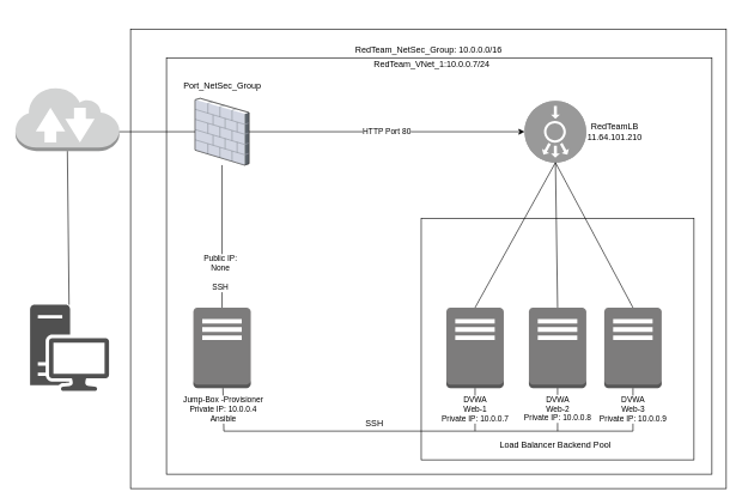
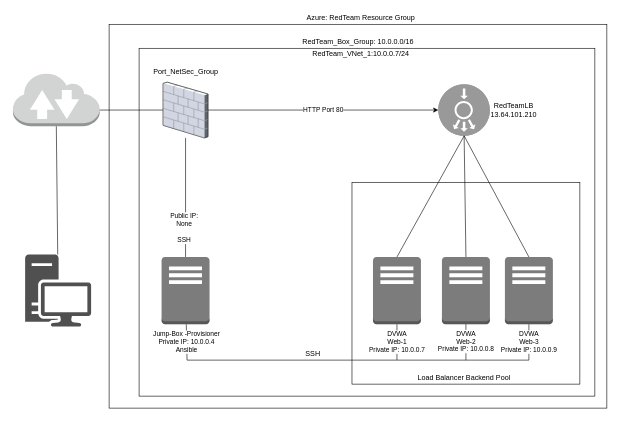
  <mxCell id="0" />
  <mxCell id="1" parent="0" />
  <mxCell id="2" value="" style="outlineConnect=0;dashed=0;verticalLabelPosition=bottom;verticalAlign=top;align=center;html=1;shape=mxgraph.aws3.internet_2;fillColor=#D2D3D3;gradientColor=none;" vertex="1" parent="1"><mxGeometry x="20.62" y="120" width="144.75" height="90" as="geometry" /></mxCell>
  <mxCell id="3" value="" style="fillColor=#999999;verticalLabelPosition=bottom;html=1;strokeColor=#ffffff;verticalAlign=top;align=center;points=[[0.145,0.145,0],[0.5,0,0],[0.855,0.145,0],[1,0.5,0],[0.855,0.855,0],[0.5,1,0],[0.145,0.855,0],[0,0.5,0]];pointerEvents=1;shape=mxgraph.cisco_safe.compositeIcon;bgIcon=ellipse;resIcon=mxgraph.cisco_safe.capability.load_balancer;direction=south;" vertex="1" parent="1"><mxGeometry x="730" y="140" width="86" height="86" as="geometry" /></mxCell>
  <mxCell id="4" value="" style="verticalLabelPosition=bottom;aspect=fixed;html=1;verticalAlign=top;strokeColor=none;align=center;outlineConnect=0;shape=mxgraph.citrix.firewall;" vertex="1" parent="1"><mxGeometry x="271" y="136.5" width="75" height="93" as="geometry" /></mxCell>
  <mxCell id="5" value="" style="pointerEvents=1;shadow=0;dashed=0;html=1;strokeColor=none;fillColor=#505050;labelPosition=center;verticalLabelPosition=bottom;verticalAlign=top;outlineConnect=0;align=center;shape=mxgraph.office.devices.workstation;" vertex="1" parent="1"><mxGeometry x="41" y="424" width="110" height="120" as="geometry" /></mxCell>
  <mxCell id="6" value="" style="endArrow=none;html=1;entryX=1;entryY=0.5;entryDx=0;entryDy=0;entryPerimeter=0;exitX=0.5;exitY=0;exitDx=0;exitDy=0;exitPerimeter=0;" edge="1" parent="1" source="13" target="3"><mxGeometry x="-0.704" y="-4" width="50" height="50" relative="1" as="geometry"><mxPoint x="666" y="428" as="sourcePoint" /><mxPoint x="661" y="360" as="targetPoint" /><mxPoint as="offset" /></mxGeometry></mxCell>
  <mxCell id="7" value="" style="endArrow=none;html=1;entryX=1;entryY=0.5;entryDx=0;entryDy=0;entryPerimeter=0;exitX=0.5;exitY=0;exitDx=0;exitDy=0;exitPerimeter=0;" edge="1" parent="1" target="3"><mxGeometry x="-0.722" y="3" width="50" height="50" relative="1" as="geometry"><mxPoint x="776" y="428" as="sourcePoint" /><mxPoint x="763.874" y="332.794" as="targetPoint" /><mxPoint as="offset" /></mxGeometry></mxCell>
  <mxCell id="8" value="" style="endArrow=none;html=1;entryX=1;entryY=0.5;entryDx=0;entryDy=0;entryPerimeter=0;exitX=0.5;exitY=0;exitDx=0;exitDy=0;exitPerimeter=0;" edge="1" parent="1" target="3"><mxGeometry x="-0.707" y="3" width="50" height="50" relative="1" as="geometry"><mxPoint x="881" y="428" as="sourcePoint" /><mxPoint x="776" y="386" as="targetPoint" /><mxPoint as="offset" /></mxGeometry></mxCell>
  <mxCell id="9" value="&lt;div&gt;DVWA&lt;/div&gt;&lt;div&gt;Web-3&lt;/div&gt;&lt;div&gt;Private IP: 10.0.0.9&lt;br&gt;&lt;/div&gt;" style="endArrow=none;html=1;exitX=0.5;exitY=1;exitDx=0;exitDy=0;exitPerimeter=0;" edge="1" parent="1"><mxGeometry width="50" height="50" relative="1" as="geometry"><mxPoint x="881" y="540" as="sourcePoint" /><mxPoint x="881" y="600" as="targetPoint" /></mxGeometry></mxCell>
  <mxCell id="10" value="&lt;div&gt;DVWA&lt;/div&gt;&lt;div&gt;Web-2&lt;/div&gt;&lt;div&gt;Private IP: 10.0.0.8&lt;br&gt;&lt;/div&gt;" style="endArrow=none;html=1;exitX=0.5;exitY=1;exitDx=0;exitDy=0;exitPerimeter=0;" edge="1" parent="1"><mxGeometry width="50" height="50" relative="1" as="geometry"><mxPoint x="776" y="538" as="sourcePoint" /><mxPoint x="776" y="600" as="targetPoint" /></mxGeometry></mxCell>
  <mxCell id="11" value="&lt;div&gt;DVWA&lt;/div&gt;&lt;div&gt;Web-1&lt;/div&gt;&lt;div&gt;Private IP: 10.0.0.7&lt;br&gt;&lt;/div&gt;" style="endArrow=none;html=1;exitX=0.5;exitY=1;exitDx=0;exitDy=0;exitPerimeter=0;" edge="1" parent="1" source="13"><mxGeometry width="50" height="50" relative="1" as="geometry"><mxPoint x="666" y="538" as="sourcePoint" /><mxPoint x="661" y="600" as="targetPoint" /><Array as="points"><mxPoint x="661" y="570" /></Array><mxPoint as="offset" /></mxGeometry></mxCell>
  <mxCell id="12" value="&lt;div&gt;Jump-Box -Provisioner&lt;/div&gt;&lt;div&gt;Private IP: 10.0.0.4&lt;br&gt;&lt;/div&gt;&lt;div&gt;Ansible&lt;br&gt;&lt;/div&gt;" style="endArrow=none;html=1;" edge="1" parent="1" source="14"><mxGeometry width="50" height="50" relative="1" as="geometry"><mxPoint x="319" y="538" as="sourcePoint" /><mxPoint x="311" y="600" as="targetPoint" /></mxGeometry></mxCell>
  <mxCell id="13" value="" style="outlineConnect=0;dashed=0;verticalLabelPosition=bottom;verticalAlign=top;align=center;html=1;shape=mxgraph.aws3.traditional_server;fillColor=#7D7C7C;gradientColor=none;" vertex="1" parent="1"><mxGeometry x="621" y="428" width="80" height="112" as="geometry" /></mxCell>
  <mxCell id="14" value="" style="outlineConnect=0;dashed=0;verticalLabelPosition=bottom;verticalAlign=top;align=center;html=1;shape=mxgraph.aws3.traditional_server;fillColor=#7D7C7C;gradientColor=none;" vertex="1" parent="1"><mxGeometry x="268.5" y="428" width="80" height="112" as="geometry" /></mxCell>
  <mxCell id="15" value="&lt;div&gt;Public IP: &lt;br&gt;&lt;/div&gt;&lt;div&gt;None&lt;br&gt;&lt;/div&gt;&lt;div&gt;&lt;br&gt;&lt;/div&gt;&lt;div&gt;SSH&lt;br&gt;&lt;/div&gt;" style="endArrow=none;html=1;exitX=0.5;exitY=0;exitDx=0;exitDy=0;exitPerimeter=0;" edge="1" parent="1" source="14" target="4"><mxGeometry x="-0.516" y="3" width="50" height="50" relative="1" as="geometry"><mxPoint x="314" y="540" as="sourcePoint" /><mxPoint x="314" y="560" as="targetPoint" /><mxPoint as="offset" /></mxGeometry></mxCell>
  <mxCell id="16" value="" style="endArrow=none;html=1;entryX=1;entryY=0.7;entryDx=0;entryDy=0;entryPerimeter=0;" edge="1" parent="1" target="2"><mxGeometry width="50" height="50" relative="1" as="geometry"><mxPoint x="271" y="183" as="sourcePoint" /><mxPoint x="493" y="183" as="targetPoint" /></mxGeometry></mxCell>
  <mxCell id="17" value="" style="endArrow=none;html=1;entryX=0.5;entryY=1;entryDx=0;entryDy=0;entryPerimeter=0;" edge="1" parent="1" source="5" target="2"><mxGeometry width="50" height="50" relative="1" as="geometry"><mxPoint x="81" y="380" as="sourcePoint" /><mxPoint x="168.37" y="283" as="targetPoint" /></mxGeometry></mxCell>
  <mxCell id="18" value="&lt;div&gt;HTTP Port 80&lt;/div&gt;" style="endArrow=classic;html=1;entryX=0.5;entryY=1;entryDx=0;entryDy=0;entryPerimeter=0;" edge="1" parent="1" source="4" target="3"><mxGeometry relative="1" as="geometry"><mxPoint x="331" y="340" as="sourcePoint" /><mxPoint x="431" y="340" as="targetPoint" /></mxGeometry></mxCell>
- <mxCell id="19" value="RedTeamLB&lt;br&gt;&lt;div&gt;11.64.101.210&lt;/div&gt;" style="text;html=1;strokeColor=none;fillColor=none;align=center;verticalAlign=middle;whiteSpace=wrap;rounded=0;shadow=0;glass=0;sketch=0;" vertex="1" parent="1"><mxGeometry x="781" y="162" width="150" height="42" as="geometry" /></mxCell>
+ <mxCell id="19" value="RedTeamLB&lt;br&gt;&lt;div&gt;13.64.101.210&lt;/div&gt;" style="text;html=1;strokeColor=none;fillColor=none;align=center;verticalAlign=middle;whiteSpace=wrap;rounded=0;shadow=0;glass=0;sketch=0;" vertex="1" parent="1"><mxGeometry x="781" y="162" width="150" height="42" as="geometry" /></mxCell>
+ <mxCell id="20" value="Azure: RedTeam Resource Group" style="text;html=1;strokeColor=none;fillColor=none;align=center;verticalAlign=middle;whiteSpace=wrap;rounded=0;shadow=0;glass=0;sketch=0;" vertex="1" parent="1"><mxGeometry x="486" y="20" width="230" height="20" as="geometry" /></mxCell>
  <mxCell id="21" value="RedTeam_VNet_1:10.0.0.7/24" style="text;html=1;strokeColor=none;fillColor=none;align=center;verticalAlign=middle;whiteSpace=wrap;rounded=0;shadow=0;glass=0;sketch=0;" vertex="1" parent="1"><mxGeometry x="486" y="80" width="230" height="20" as="geometry" /></mxCell>
- <mxCell id="22" value="&lt;div&gt;RedTeam_NetSec_Group: 10.0.0.0/16&lt;/div&gt;" style="text;html=1;strokeColor=none;fillColor=none;align=center;verticalAlign=middle;whiteSpace=wrap;rounded=0;shadow=0;glass=0;sketch=0;" vertex="1" parent="1"><mxGeometry x="468.5" y="60" width="255" height="20" as="geometry" /></mxCell>
+ <mxCell id="22" value="&lt;div&gt;RedTeam_Box_Group: 10.0.0.0/16&lt;/div&gt;" style="text;html=1;strokeColor=none;fillColor=none;align=center;verticalAlign=middle;whiteSpace=wrap;rounded=0;shadow=0;glass=0;sketch=0;" vertex="1" parent="1"><mxGeometry x="468.5" y="60" width="255" height="20" as="geometry" /></mxCell>
  <mxCell id="23" value="" style="endArrow=none;html=1;" edge="1" parent="1"><mxGeometry width="50" height="50" relative="1" as="geometry"><mxPoint x="311" y="600" as="sourcePoint" /><mxPoint x="881" y="600" as="targetPoint" /></mxGeometry></mxCell>
  <mxCell id="24" value="" style="rounded=0;whiteSpace=wrap;html=1;shadow=0;glass=0;sketch=0;fillColor=none;" vertex="1" parent="1"><mxGeometry x="586" y="304" width="380" height="336" as="geometry" /></mxCell>
- <mxCell id="25" value="Load Balancer Backend Pool" style="text;html=1;strokeColor=none;fillColor=none;align=center;verticalAlign=middle;whiteSpace=wrap;rounded=0;shadow=0;glass=0;sketch=0;" vertex="1" parent="1"><mxGeometry x="678" y="610" width="190" height="20" as="geometry" /></mxCell>
+ <mxCell id="25" value="Load Balancer Backend Pool" style="text;html=1;strokeColor=none;fillColor=none;align=center;verticalAlign=middle;whiteSpace=wrap;rounded=0;shadow=0;glass=0;sketch=0;" vertex="1" parent="1"><mxGeometry x="678" y="620" width="190" height="20" as="geometry" /></mxCell>
  <mxCell id="26" value="" style="outlineConnect=0;dashed=0;verticalLabelPosition=bottom;verticalAlign=top;align=center;html=1;shape=mxgraph.aws3.traditional_server;fillColor=#7D7C7C;gradientColor=none;" vertex="1" parent="1"><mxGeometry x="736" y="428" width="80" height="112" as="geometry" /></mxCell>
  <mxCell id="27" value="" style="outlineConnect=0;dashed=0;verticalLabelPosition=bottom;verticalAlign=top;align=center;html=1;shape=mxgraph.aws3.traditional_server;fillColor=#7D7C7C;gradientColor=none;" vertex="1" parent="1"><mxGeometry x="841" y="428" width="80" height="112" as="geometry" /></mxCell>
  <mxCell id="28" value="Port_NetSec_Group" style="text;html=1;strokeColor=none;fillColor=none;align=center;verticalAlign=middle;whiteSpace=wrap;rounded=0;shadow=0;glass=0;sketch=0;" vertex="1" parent="1"><mxGeometry x="219.75" y="110" width="177.5" height="20" as="geometry" /></mxCell>
  <mxCell id="29" value="" style="rounded=0;whiteSpace=wrap;html=1;shadow=0;glass=0;sketch=0;fillColor=none;" vertex="1" parent="1"><mxGeometry x="231" y="80" width="760" height="580" as="geometry" /></mxCell>
  <mxCell id="30" value="" style="rounded=0;whiteSpace=wrap;html=1;shadow=0;glass=0;sketch=0;fillColor=none;" vertex="1" parent="1"><mxGeometry x="181" y="40" width="830" height="640" as="geometry" /></mxCell>
  <mxCell id="31" value="SSH" style="text;html=1;strokeColor=none;fillColor=none;align=center;verticalAlign=middle;whiteSpace=wrap;rounded=0;shadow=0;glass=0;sketch=0;" vertex="1" parent="1"><mxGeometry x="501" y="580" width="40" height="20" as="geometry" /></mxCell>
